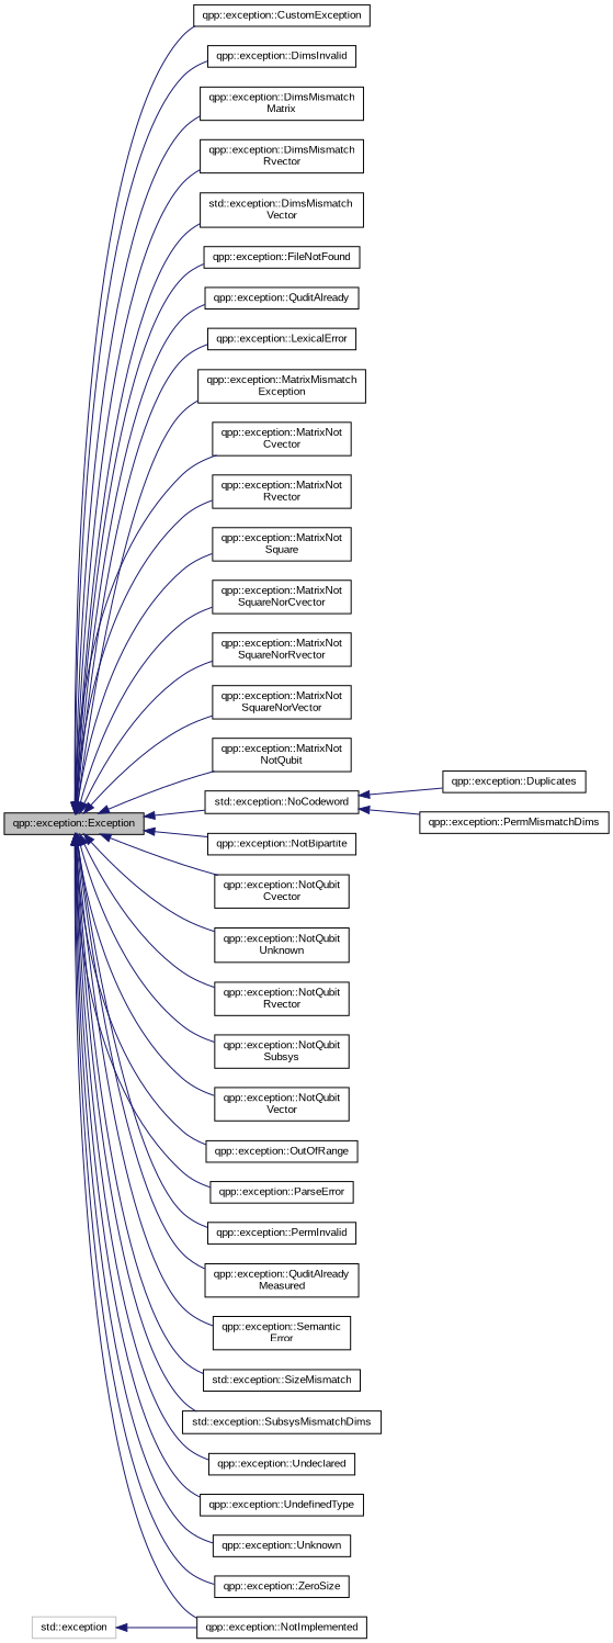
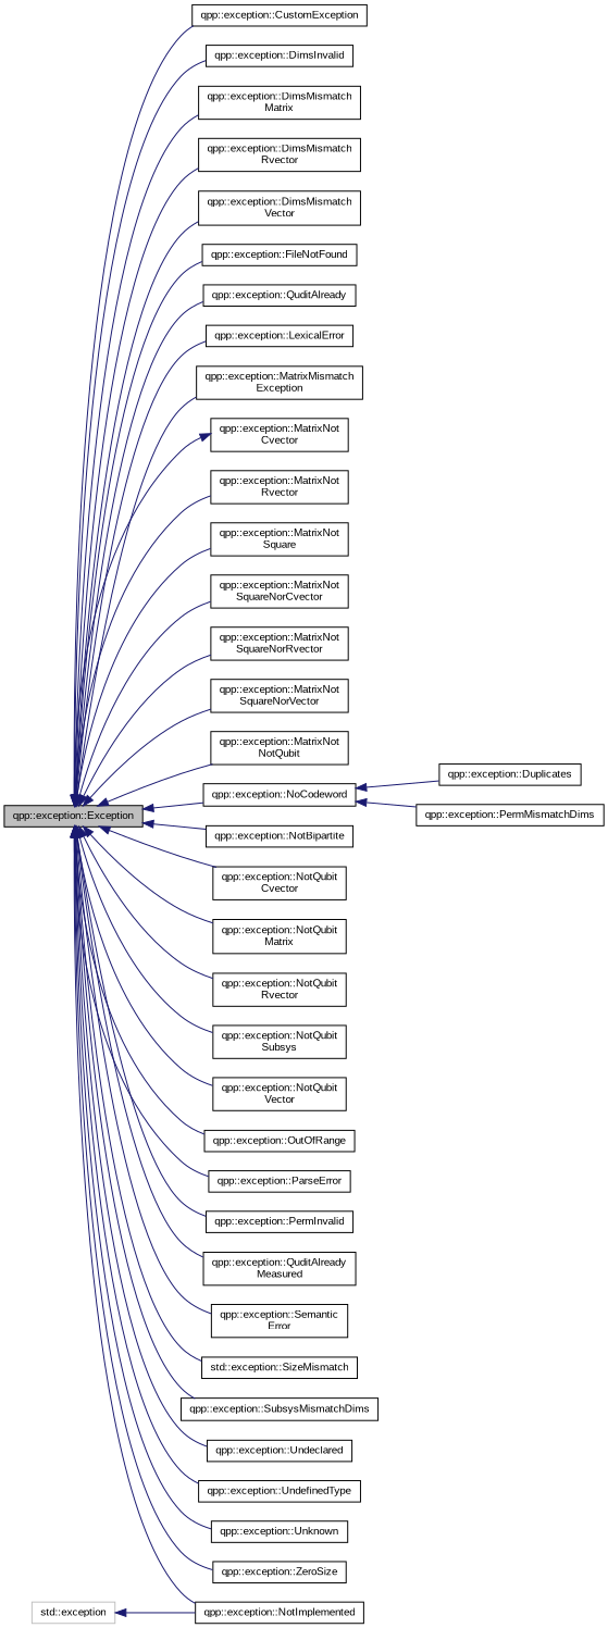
  digraph {
    fontname="Liberation Sans"
    rankdir=LR
    node [color=black fillcolor=white fontname="Liberation Sans" fontsize=10 shape=record style=filled]
    edge [color=midnightblue dir=back fontname="Liberation Sans" fontsize=10 labelfontname=Helvetica labelfontsize=10 style=solid]
    n1 [fillcolor=grey75 fontcolor=black height=0.2 label="qpp::exception::Exception" width=0.4]
    n2 [height=0.2 label="qpp::exception::CustomException" width=0.4]
    n3 [height=0.2 label="qpp::exception::DimsInvalid" width=0.4]
    n4 [height=0.2 label="qpp::exception::DimsMismatch\lMatrix" width=0.4]
    n5 [height=0.2 label="qpp::exception::DimsMismatch\lRvector" width=0.4]
-   n6 [height=0.2 label="std::exception::DimsMismatch\lVector" width=0.4]
+   n6 [height=0.2 label="qpp::exception::DimsMismatch\lVector" width=0.4]
    n7 [height=0.2 label="qpp::exception::FileNotFound" width=0.4]
    n8 [height=0.2 label="qpp::exception::QuditAlready" width=0.4]
    n9 [height=0.2 label="qpp::exception::LexicalError" width=0.4]
    n10 [height=0.2 label="qpp::exception::MatrixMismatch\lException" width=0.4]
    n11 [height=0.2 label="qpp::exception::MatrixNot\lCvector" width=0.4]
    n12 [height=0.2 label="qpp::exception::MatrixNot\lRvector" width=0.4]
    n13 [height=0.2 label="qpp::exception::MatrixNot\lSquare" width=0.4]
    n14 [height=0.2 label="qpp::exception::MatrixNot\lSquareNorCvector" width=0.4]
    n15 [height=0.2 label="qpp::exception::MatrixNot\lSquareNorRvector" width=0.4]
    n16 [height=0.2 label="qpp::exception::MatrixNot\lSquareNorVector" width=0.4]
    n17 [height=0.2 label="qpp::exception::MatrixNot\lNotQubit" width=0.4]
-   n18 [height=0.2 label="std::exception::NoCodeword" width=0.4]
+   n18 [height=0.2 label="qpp::exception::NoCodeword" width=0.4]
    n19 [height=0.2 label="qpp::exception::NotBipartite" width=0.4]
    n20 [height=0.2 label="qpp::exception::NotImplemented" width=0.4]
    n21 [height=0.2 label="qpp::exception::NotQubit\lCvector" width=0.4]
-   n22 [height=0.2 label="qpp::exception::NotQubit\lUnknown" width=0.4]
+   n22 [height=0.2 label="qpp::exception::NotQubit\lMatrix" width=0.4]
    n23 [height=0.2 label="qpp::exception::NotQubit\lRvector" width=0.4]
    n24 [height=0.2 label="qpp::exception::NotQubit\lSubsys" width=0.4]
    n25 [height=0.2 label="qpp::exception::NotQubit\lVector" width=0.4]
    n26 [height=0.2 label="qpp::exception::OutOfRange" width=0.4]
    n27 [height=0.2 label="qpp::exception::ParseError" width=0.4]
    n28 [height=0.2 label="qpp::exception::PermInvalid" width=0.4]
    n29 [height=0.2 label="qpp::exception::QuditAlready\lMeasured" width=0.4]
    n30 [height=0.2 label="qpp::exception::Semantic\lError" width=0.4]
    n31 [height=0.2 label="std::exception::SizeMismatch" width=0.4]
-   n32 [height=0.2 label="std::exception::SubsysMismatchDims" width=0.4]
+   n32 [height=0.2 label="qpp::exception::SubsysMismatchDims" width=0.4]
    n33 [height=0.2 label="qpp::exception::Undeclared" width=0.4]
    n34 [height=0.2 label="qpp::exception::UndefinedType" width=0.4]
    n35 [height=0.2 label="qpp::exception::Unknown" width=0.4]
    n36 [height=0.2 label="qpp::exception::ZeroSize" width=0.4]
    n37 [height=0.2 label="qpp::exception::Duplicates" width=0.4]
    n38 [height=0.2 label="qpp::exception::PermMismatchDims" width=0.4]
    n39 [color=grey75 height=0.2 label="std::exception" width=0.4]
    n1 -> n2
    n1 -> n3
    n1 -> n4
    n1 -> n5
    n1 -> n6
    n1 -> n7
    n1 -> n8
    n1 -> n9
    n1 -> n10
-   n1 -> n11
+   n11 -> n1
    n1 -> n12
    n1 -> n13
    n1 -> n14
    n1 -> n15
    n1 -> n16
    n1 -> n17
    n1 -> n18
    n1 -> n19
    n1 -> n20
    n1 -> n21
    n1 -> n22
    n1 -> n23
    n1 -> n24
    n1 -> n25
    n1 -> n26
    n1 -> n27
    n1 -> n28
    n1 -> n29
    n1 -> n30
    n1 -> n31
    n1 -> n32
    n1 -> n33
    n1 -> n34
    n1 -> n35
    n1 -> n36
    n18 -> n37
    n18 -> n38
    n39 -> n20
  }
